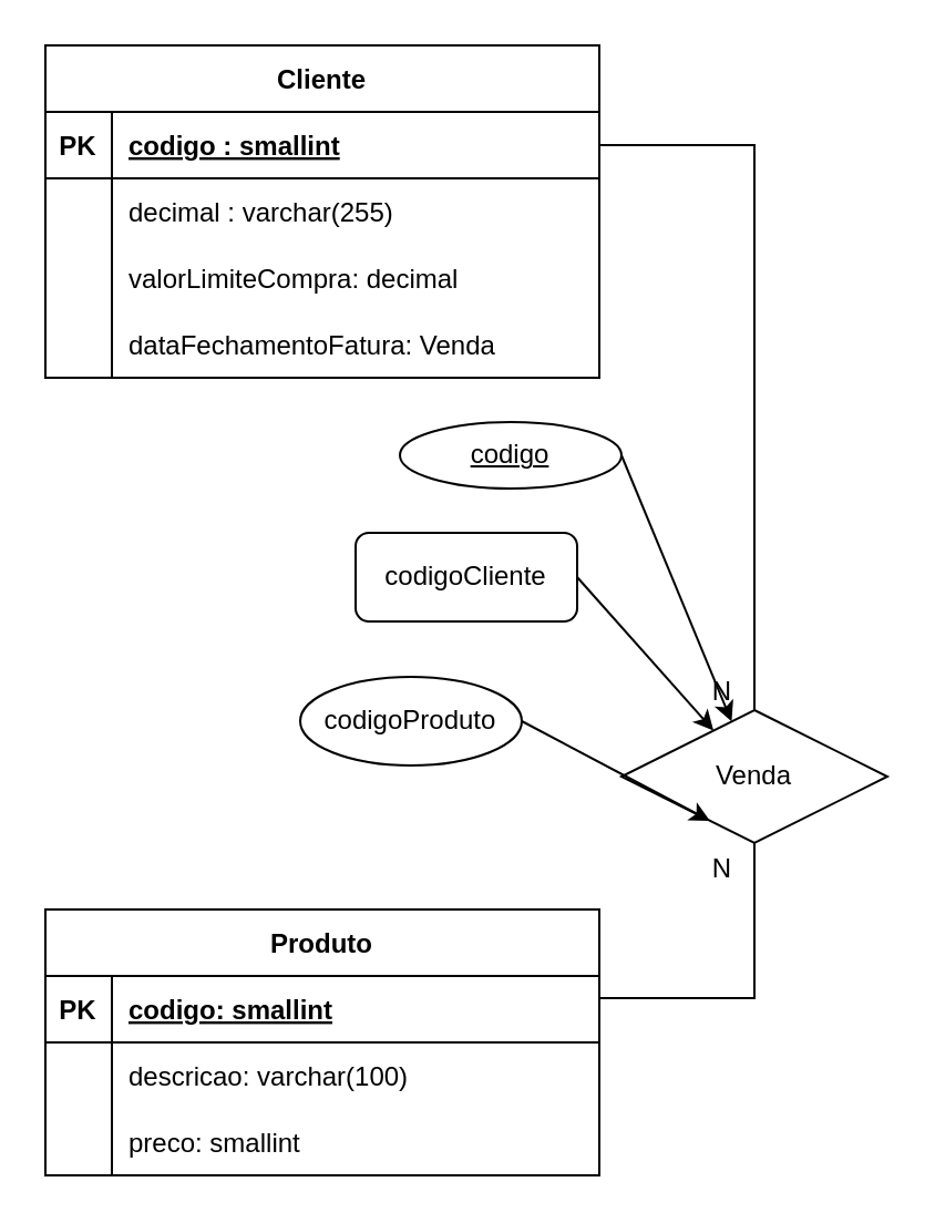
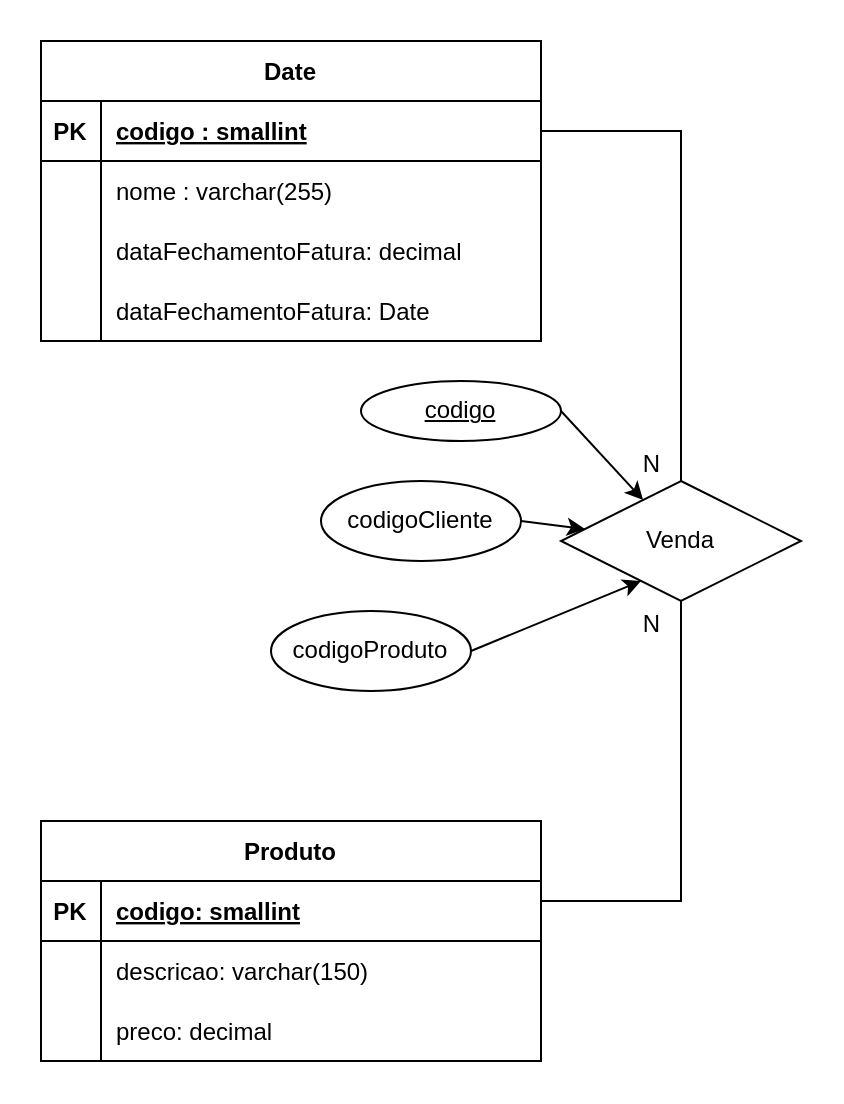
  <mxCell id="0" />
  <mxCell id="1" parent="0" />
- <mxCell id="2" value="Cliente" style="shape=table;startSize=30;container=1;collapsible=1;childLayout=tableLayout;fixedRows=1;rowLines=0;fontStyle=1;align=center;resizeLast=1;" vertex="1" parent="1"><mxGeometry x="20" y="20" width="250" height="150" as="geometry" /></mxCell>
+ <mxCell id="2" value="Date" style="shape=table;startSize=30;container=1;collapsible=1;childLayout=tableLayout;fixedRows=1;rowLines=0;fontStyle=1;align=center;resizeLast=1;" vertex="1" parent="1"><mxGeometry x="20" y="20" width="250" height="150" as="geometry" /></mxCell>
  <mxCell id="3" value="" style="shape=tableRow;horizontal=0;startSize=0;swimlaneHead=0;swimlaneBody=0;fillColor=none;collapsible=0;dropTarget=0;points=[[0,0.5],[1,0.5]];portConstraint=eastwest;top=0;left=0;right=0;bottom=1;" vertex="1" parent="2"><mxGeometry y="30" width="250" height="30" as="geometry" /></mxCell>
  <mxCell id="4" value="PK" style="shape=partialRectangle;connectable=0;fillColor=none;top=0;left=0;bottom=0;right=0;fontStyle=1;overflow=hidden;" vertex="1" parent="3"><mxGeometry width="30" height="30" as="geometry"><mxRectangle width="30" height="30" as="alternateBounds" /></mxGeometry></mxCell>
  <mxCell id="5" value="codigo : smallint" style="shape=partialRectangle;connectable=0;fillColor=none;top=0;left=0;bottom=0;right=0;align=left;spacingLeft=6;fontStyle=5;overflow=hidden;" vertex="1" parent="3"><mxGeometry x="30" width="220" height="30" as="geometry"><mxRectangle width="220" height="30" as="alternateBounds" /></mxGeometry></mxCell>
  <mxCell id="6" value="" style="shape=tableRow;horizontal=0;startSize=0;swimlaneHead=0;swimlaneBody=0;fillColor=none;collapsible=0;dropTarget=0;points=[[0,0.5],[1,0.5]];portConstraint=eastwest;top=0;left=0;right=0;bottom=0;" vertex="1" parent="2"><mxGeometry y="60" width="250" height="30" as="geometry" /></mxCell>
  <mxCell id="7" value="" style="shape=partialRectangle;connectable=0;fillColor=none;top=0;left=0;bottom=0;right=0;editable=1;overflow=hidden;" vertex="1" parent="6"><mxGeometry width="30" height="30" as="geometry"><mxRectangle width="30" height="30" as="alternateBounds" /></mxGeometry></mxCell>
- <mxCell id="8" value="decimal : varchar(255)" style="shape=partialRectangle;connectable=0;fillColor=none;top=0;left=0;bottom=0;right=0;align=left;spacingLeft=6;overflow=hidden;" vertex="1" parent="6"><mxGeometry x="30" width="220" height="30" as="geometry"><mxRectangle width="220" height="30" as="alternateBounds" /></mxGeometry></mxCell>
+ <mxCell id="8" value="nome : varchar(255)" style="shape=partialRectangle;connectable=0;fillColor=none;top=0;left=0;bottom=0;right=0;align=left;spacingLeft=6;overflow=hidden;" vertex="1" parent="6"><mxGeometry x="30" width="220" height="30" as="geometry"><mxRectangle width="220" height="30" as="alternateBounds" /></mxGeometry></mxCell>
  <mxCell id="9" value="" style="shape=tableRow;horizontal=0;startSize=0;swimlaneHead=0;swimlaneBody=0;fillColor=none;collapsible=0;dropTarget=0;points=[[0,0.5],[1,0.5]];portConstraint=eastwest;top=0;left=0;right=0;bottom=0;" vertex="1" parent="2"><mxGeometry y="90" width="250" height="30" as="geometry" /></mxCell>
  <mxCell id="10" value="" style="shape=partialRectangle;connectable=0;fillColor=none;top=0;left=0;bottom=0;right=0;editable=1;overflow=hidden;" vertex="1" parent="9"><mxGeometry width="30" height="30" as="geometry"><mxRectangle width="30" height="30" as="alternateBounds" /></mxGeometry></mxCell>
- <mxCell id="11" value="valorLimiteCompra: decimal" style="shape=partialRectangle;connectable=0;fillColor=none;top=0;left=0;bottom=0;right=0;align=left;spacingLeft=6;overflow=hidden;" vertex="1" parent="9"><mxGeometry x="30" width="220" height="30" as="geometry"><mxRectangle width="220" height="30" as="alternateBounds" /></mxGeometry></mxCell>
+ <mxCell id="11" value="dataFechamentoFatura: decimal" style="shape=partialRectangle;connectable=0;fillColor=none;top=0;left=0;bottom=0;right=0;align=left;spacingLeft=6;overflow=hidden;" vertex="1" parent="9"><mxGeometry x="30" width="220" height="30" as="geometry"><mxRectangle width="220" height="30" as="alternateBounds" /></mxGeometry></mxCell>
  <mxCell id="12" value="" style="shape=tableRow;horizontal=0;startSize=0;swimlaneHead=0;swimlaneBody=0;fillColor=none;collapsible=0;dropTarget=0;points=[[0,0.5],[1,0.5]];portConstraint=eastwest;top=0;left=0;right=0;bottom=0;" vertex="1" parent="2"><mxGeometry y="120" width="250" height="30" as="geometry" /></mxCell>
  <mxCell id="13" value="" style="shape=partialRectangle;connectable=0;fillColor=none;top=0;left=0;bottom=0;right=0;editable=1;overflow=hidden;" vertex="1" parent="12"><mxGeometry width="30" height="30" as="geometry"><mxRectangle width="30" height="30" as="alternateBounds" /></mxGeometry></mxCell>
- <mxCell id="14" value="dataFechamentoFatura: Venda" style="shape=partialRectangle;connectable=0;fillColor=none;top=0;left=0;bottom=0;right=0;align=left;spacingLeft=6;overflow=hidden;" vertex="1" parent="12"><mxGeometry x="30" width="220" height="30" as="geometry"><mxRectangle width="220" height="30" as="alternateBounds" /></mxGeometry></mxCell>
+ <mxCell id="14" value="dataFechamentoFatura: Date" style="shape=partialRectangle;connectable=0;fillColor=none;top=0;left=0;bottom=0;right=0;align=left;spacingLeft=6;overflow=hidden;" vertex="1" parent="12"><mxGeometry x="30" width="220" height="30" as="geometry"><mxRectangle width="220" height="30" as="alternateBounds" /></mxGeometry></mxCell>
  <mxCell id="15" value="Produto" style="shape=table;startSize=30;container=1;collapsible=1;childLayout=tableLayout;fixedRows=1;rowLines=0;fontStyle=1;align=center;resizeLast=1;" vertex="1" parent="1"><mxGeometry x="20" y="410" width="250" height="120" as="geometry" /></mxCell>
  <mxCell id="16" value="" style="shape=tableRow;horizontal=0;startSize=0;swimlaneHead=0;swimlaneBody=0;fillColor=none;collapsible=0;dropTarget=0;points=[[0,0.5],[1,0.5]];portConstraint=eastwest;top=0;left=0;right=0;bottom=1;" vertex="1" parent="15"><mxGeometry y="30" width="250" height="30" as="geometry" /></mxCell>
  <mxCell id="17" value="PK" style="shape=partialRectangle;connectable=0;fillColor=none;top=0;left=0;bottom=0;right=0;fontStyle=1;overflow=hidden;" vertex="1" parent="16"><mxGeometry width="30" height="30" as="geometry"><mxRectangle width="30" height="30" as="alternateBounds" /></mxGeometry></mxCell>
  <mxCell id="18" value="codigo: smallint" style="shape=partialRectangle;connectable=0;fillColor=none;top=0;left=0;bottom=0;right=0;align=left;spacingLeft=6;fontStyle=5;overflow=hidden;" vertex="1" parent="16"><mxGeometry x="30" width="220" height="30" as="geometry"><mxRectangle width="220" height="30" as="alternateBounds" /></mxGeometry></mxCell>
  <mxCell id="19" value="" style="shape=tableRow;horizontal=0;startSize=0;swimlaneHead=0;swimlaneBody=0;fillColor=none;collapsible=0;dropTarget=0;points=[[0,0.5],[1,0.5]];portConstraint=eastwest;top=0;left=0;right=0;bottom=0;" vertex="1" parent="15"><mxGeometry y="60" width="250" height="30" as="geometry" /></mxCell>
  <mxCell id="20" value="" style="shape=partialRectangle;connectable=0;fillColor=none;top=0;left=0;bottom=0;right=0;editable=1;overflow=hidden;" vertex="1" parent="19"><mxGeometry width="30" height="30" as="geometry"><mxRectangle width="30" height="30" as="alternateBounds" /></mxGeometry></mxCell>
- <mxCell id="21" value="descricao: varchar(100)" style="shape=partialRectangle;connectable=0;fillColor=none;top=0;left=0;bottom=0;right=0;align=left;spacingLeft=6;overflow=hidden;" vertex="1" parent="19"><mxGeometry x="30" width="220" height="30" as="geometry"><mxRectangle width="220" height="30" as="alternateBounds" /></mxGeometry></mxCell>
+ <mxCell id="21" value="descricao: varchar(150)" style="shape=partialRectangle;connectable=0;fillColor=none;top=0;left=0;bottom=0;right=0;align=left;spacingLeft=6;overflow=hidden;" vertex="1" parent="19"><mxGeometry x="30" width="220" height="30" as="geometry"><mxRectangle width="220" height="30" as="alternateBounds" /></mxGeometry></mxCell>
  <mxCell id="22" value="" style="shape=tableRow;horizontal=0;startSize=0;swimlaneHead=0;swimlaneBody=0;fillColor=none;collapsible=0;dropTarget=0;points=[[0,0.5],[1,0.5]];portConstraint=eastwest;top=0;left=0;right=0;bottom=0;" vertex="1" parent="15"><mxGeometry y="90" width="250" height="30" as="geometry" /></mxCell>
  <mxCell id="23" value="" style="shape=partialRectangle;connectable=0;fillColor=none;top=0;left=0;bottom=0;right=0;editable=1;overflow=hidden;" vertex="1" parent="22"><mxGeometry width="30" height="30" as="geometry"><mxRectangle width="30" height="30" as="alternateBounds" /></mxGeometry></mxCell>
- <mxCell id="24" value="preco: smallint" style="shape=partialRectangle;connectable=0;fillColor=none;top=0;left=0;bottom=0;right=0;align=left;spacingLeft=6;overflow=hidden;" vertex="1" parent="22"><mxGeometry x="30" width="220" height="30" as="geometry"><mxRectangle width="220" height="30" as="alternateBounds" /></mxGeometry></mxCell>
- <mxCell id="25" value="Venda" style="shape=rhombus;perimeter=rhombusPerimeter;whiteSpace=wrap;html=1;align=center;" vertex="1" parent="1"><mxGeometry x="280" y="320" width="120" height="60" as="geometry" /></mxCell>
+ <mxCell id="24" value="preco: decimal" style="shape=partialRectangle;connectable=0;fillColor=none;top=0;left=0;bottom=0;right=0;align=left;spacingLeft=6;overflow=hidden;" vertex="1" parent="22"><mxGeometry x="30" width="220" height="30" as="geometry"><mxRectangle width="220" height="30" as="alternateBounds" /></mxGeometry></mxCell>
+ <mxCell id="25" value="Venda" style="shape=rhombus;perimeter=rhombusPerimeter;whiteSpace=wrap;html=1;align=center;" vertex="1" parent="1"><mxGeometry x="280" y="240" width="120" height="60" as="geometry" /></mxCell>
  <mxCell id="26" value="" style="endArrow=none;html=1;rounded=0;exitX=1;exitY=0.25;exitDx=0;exitDy=0;entryX=0.5;entryY=1;entryDx=0;entryDy=0;" edge="1" parent="1" target="25"><mxGeometry relative="1" as="geometry"><mxPoint x="270" y="450" as="sourcePoint" /><mxPoint x="340" y="320" as="targetPoint" /><Array as="points"><mxPoint x="340" y="450" /></Array></mxGeometry></mxCell>
  <mxCell id="27" value="N" style="resizable=0;html=1;align=right;verticalAlign=bottom;" connectable="0" vertex="1" parent="26"><mxGeometry x="1" relative="1" as="geometry"><mxPoint x="-10" y="20" as="offset" /></mxGeometry></mxCell>
  <mxCell id="28" value="" style="endArrow=none;html=1;rounded=0;exitX=1;exitY=0.5;exitDx=0;exitDy=0;entryX=0.5;entryY=0;entryDx=0;entryDy=0;" edge="1" parent="1" source="3" target="25"><mxGeometry relative="1" as="geometry"><mxPoint x="290" y="370" as="sourcePoint" /><mxPoint x="450" y="370" as="targetPoint" /><Array as="points"><mxPoint x="340" y="65" /></Array></mxGeometry></mxCell>
  <mxCell id="29" value="N" style="resizable=0;html=1;align=right;verticalAlign=bottom;" connectable="0" vertex="1" parent="28"><mxGeometry x="1" relative="1" as="geometry"><mxPoint x="-10" as="offset" /></mxGeometry></mxCell>
  <mxCell id="30" style="edgeStyle=none;html=1;exitX=1;exitY=0.5;exitDx=0;exitDy=0;" edge="1" parent="1" source="31" target="25"><mxGeometry relative="1" as="geometry" /></mxCell>
  <mxCell id="31" value="codigo" style="ellipse;whiteSpace=wrap;html=1;align=center;fontStyle=4;" vertex="1" parent="1"><mxGeometry x="180" y="190" width="100" height="30" as="geometry" /></mxCell>
  <mxCell id="32" style="edgeStyle=none;html=1;exitX=1;exitY=0.5;exitDx=0;exitDy=0;" edge="1" parent="1" source="33" target="25"><mxGeometry relative="1" as="geometry" /></mxCell>
- <mxCell id="33" value="codigoCliente" style="whiteSpace=wrap;html=1;align=center;rounded=1;" vertex="1" parent="1"><mxGeometry x="160" y="240" width="100" height="40" as="geometry" /></mxCell>
+ <mxCell id="33" value="codigoCliente" style="ellipse;whiteSpace=wrap;html=1;align=center;" vertex="1" parent="1"><mxGeometry x="160" y="240" width="100" height="40" as="geometry" /></mxCell>
  <mxCell id="34" style="edgeStyle=none;html=1;exitX=1;exitY=0.5;exitDx=0;exitDy=0;entryX=0.333;entryY=0.833;entryDx=0;entryDy=0;entryPerimeter=0;" edge="1" parent="1" source="35" target="25"><mxGeometry relative="1" as="geometry" /></mxCell>
  <mxCell id="35" value="codigoProduto" style="ellipse;whiteSpace=wrap;html=1;align=center;" vertex="1" parent="1"><mxGeometry x="135" y="305" width="100" height="40" as="geometry" /></mxCell>
